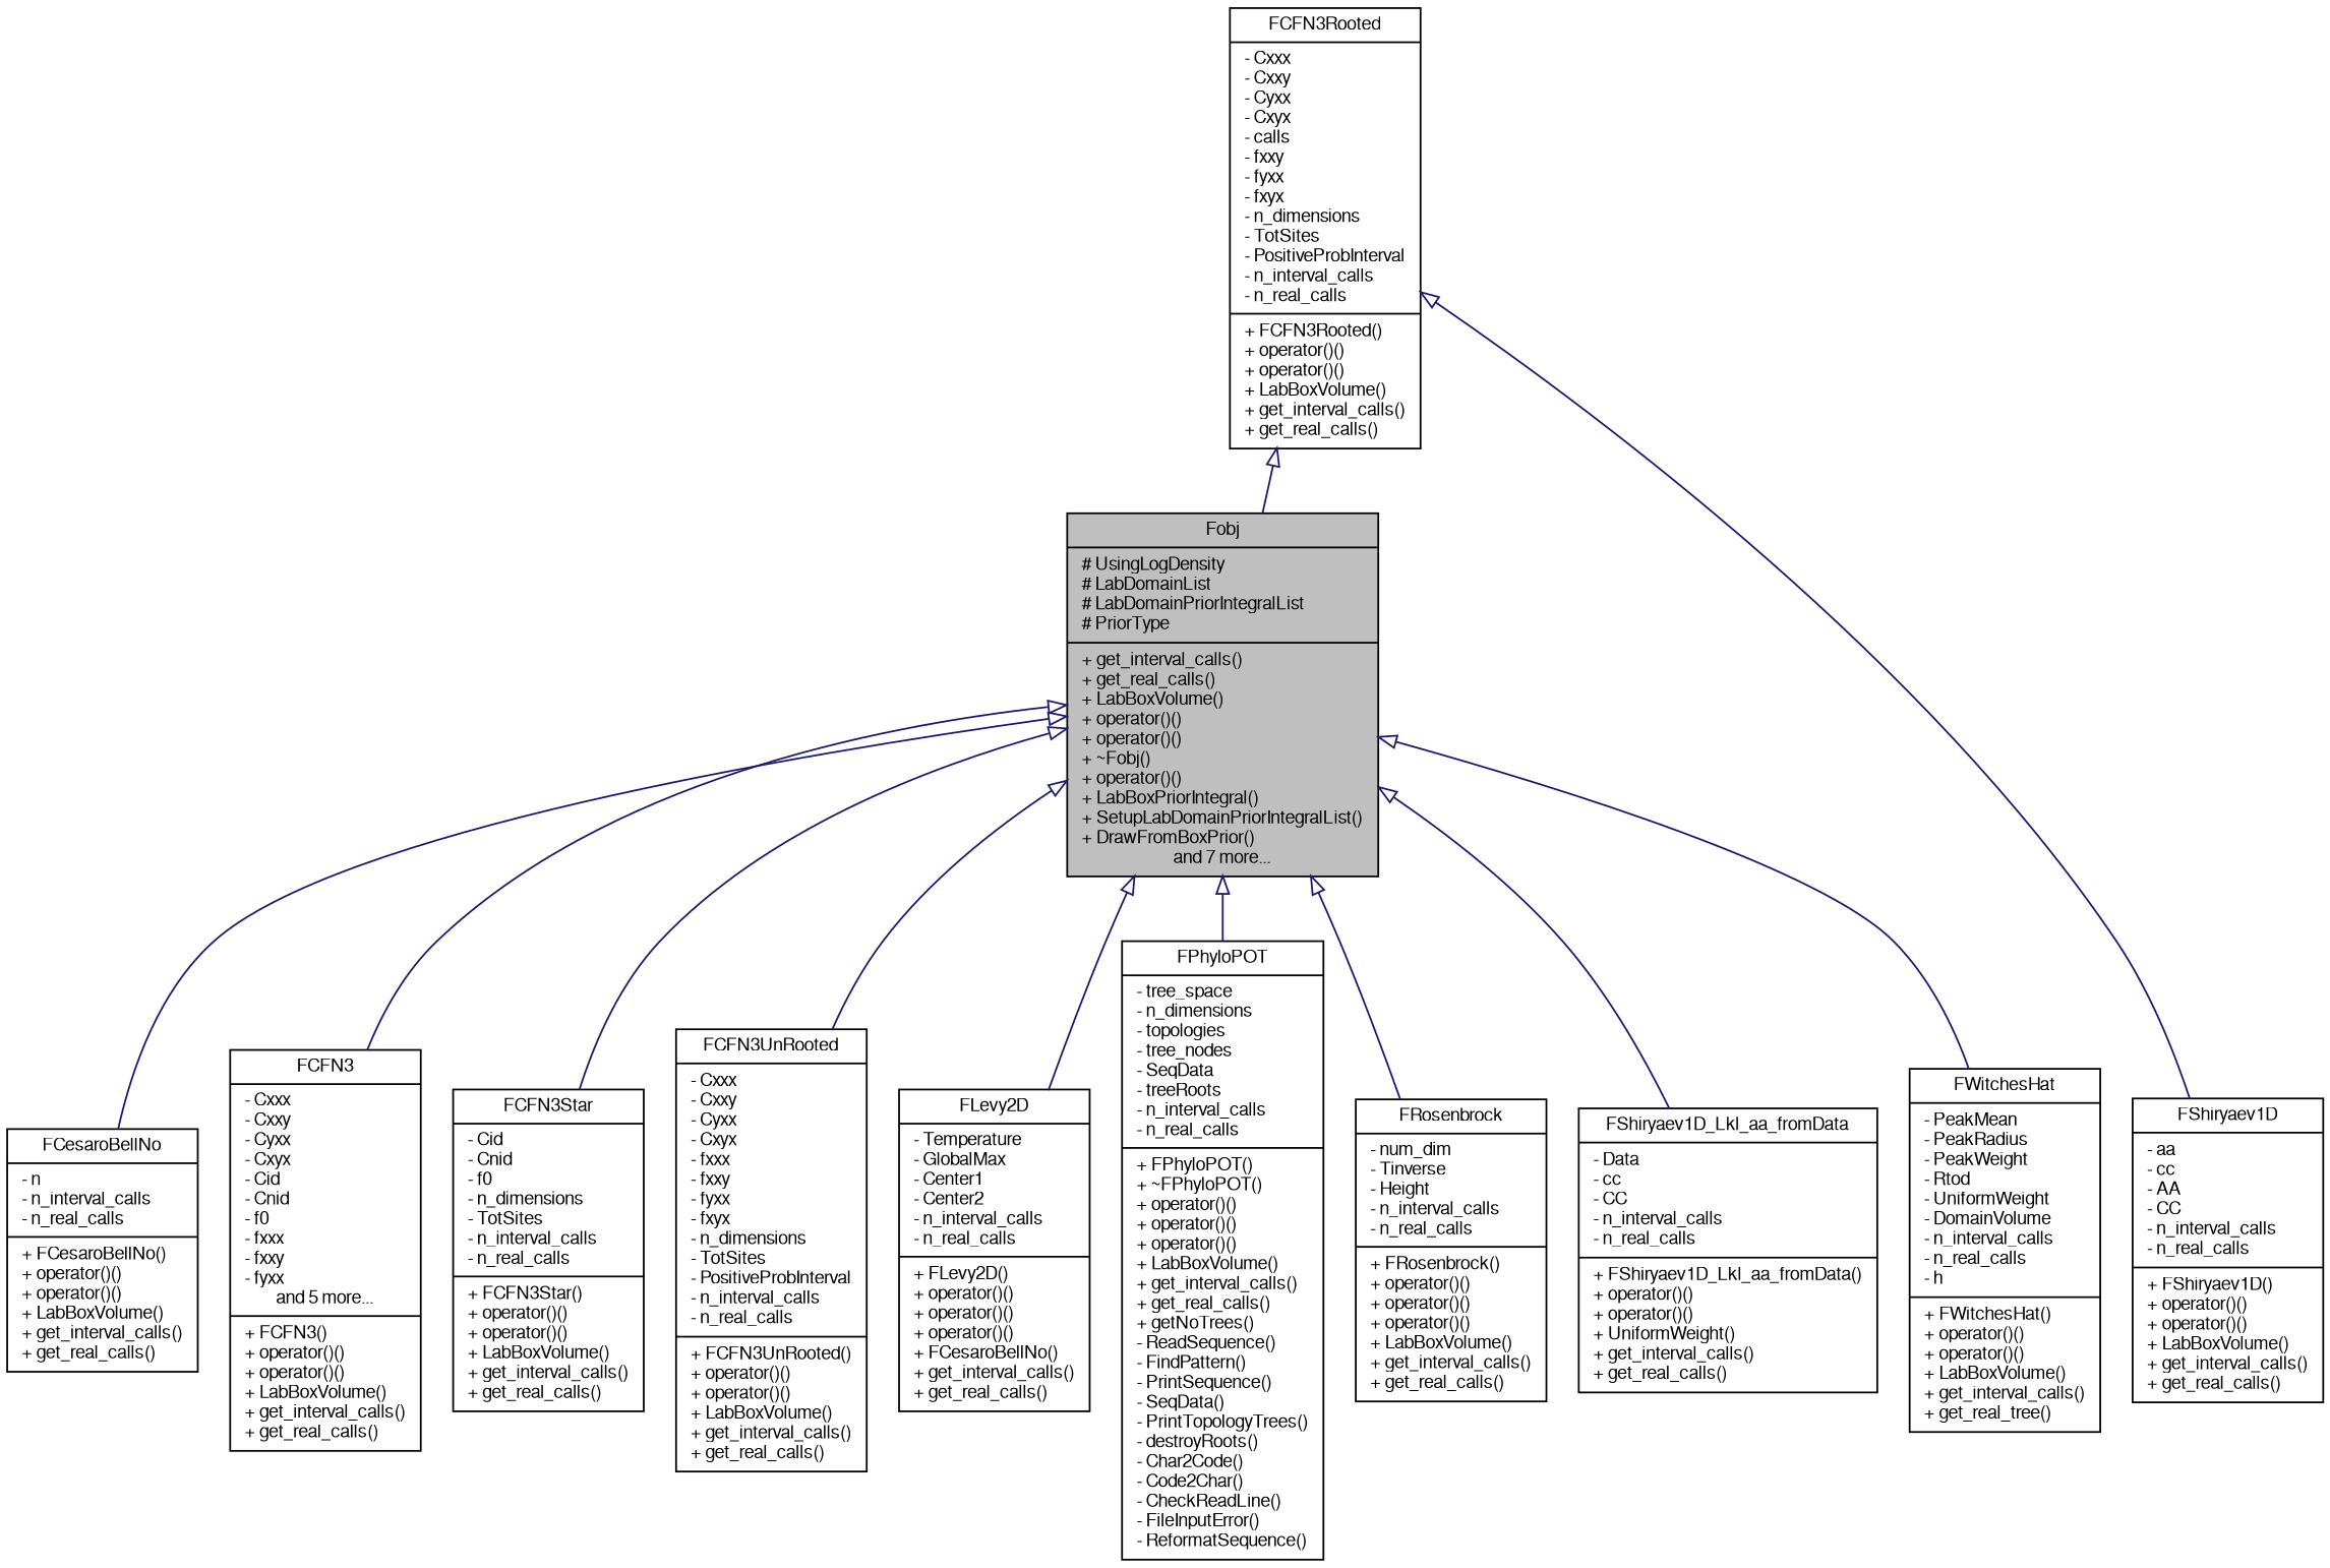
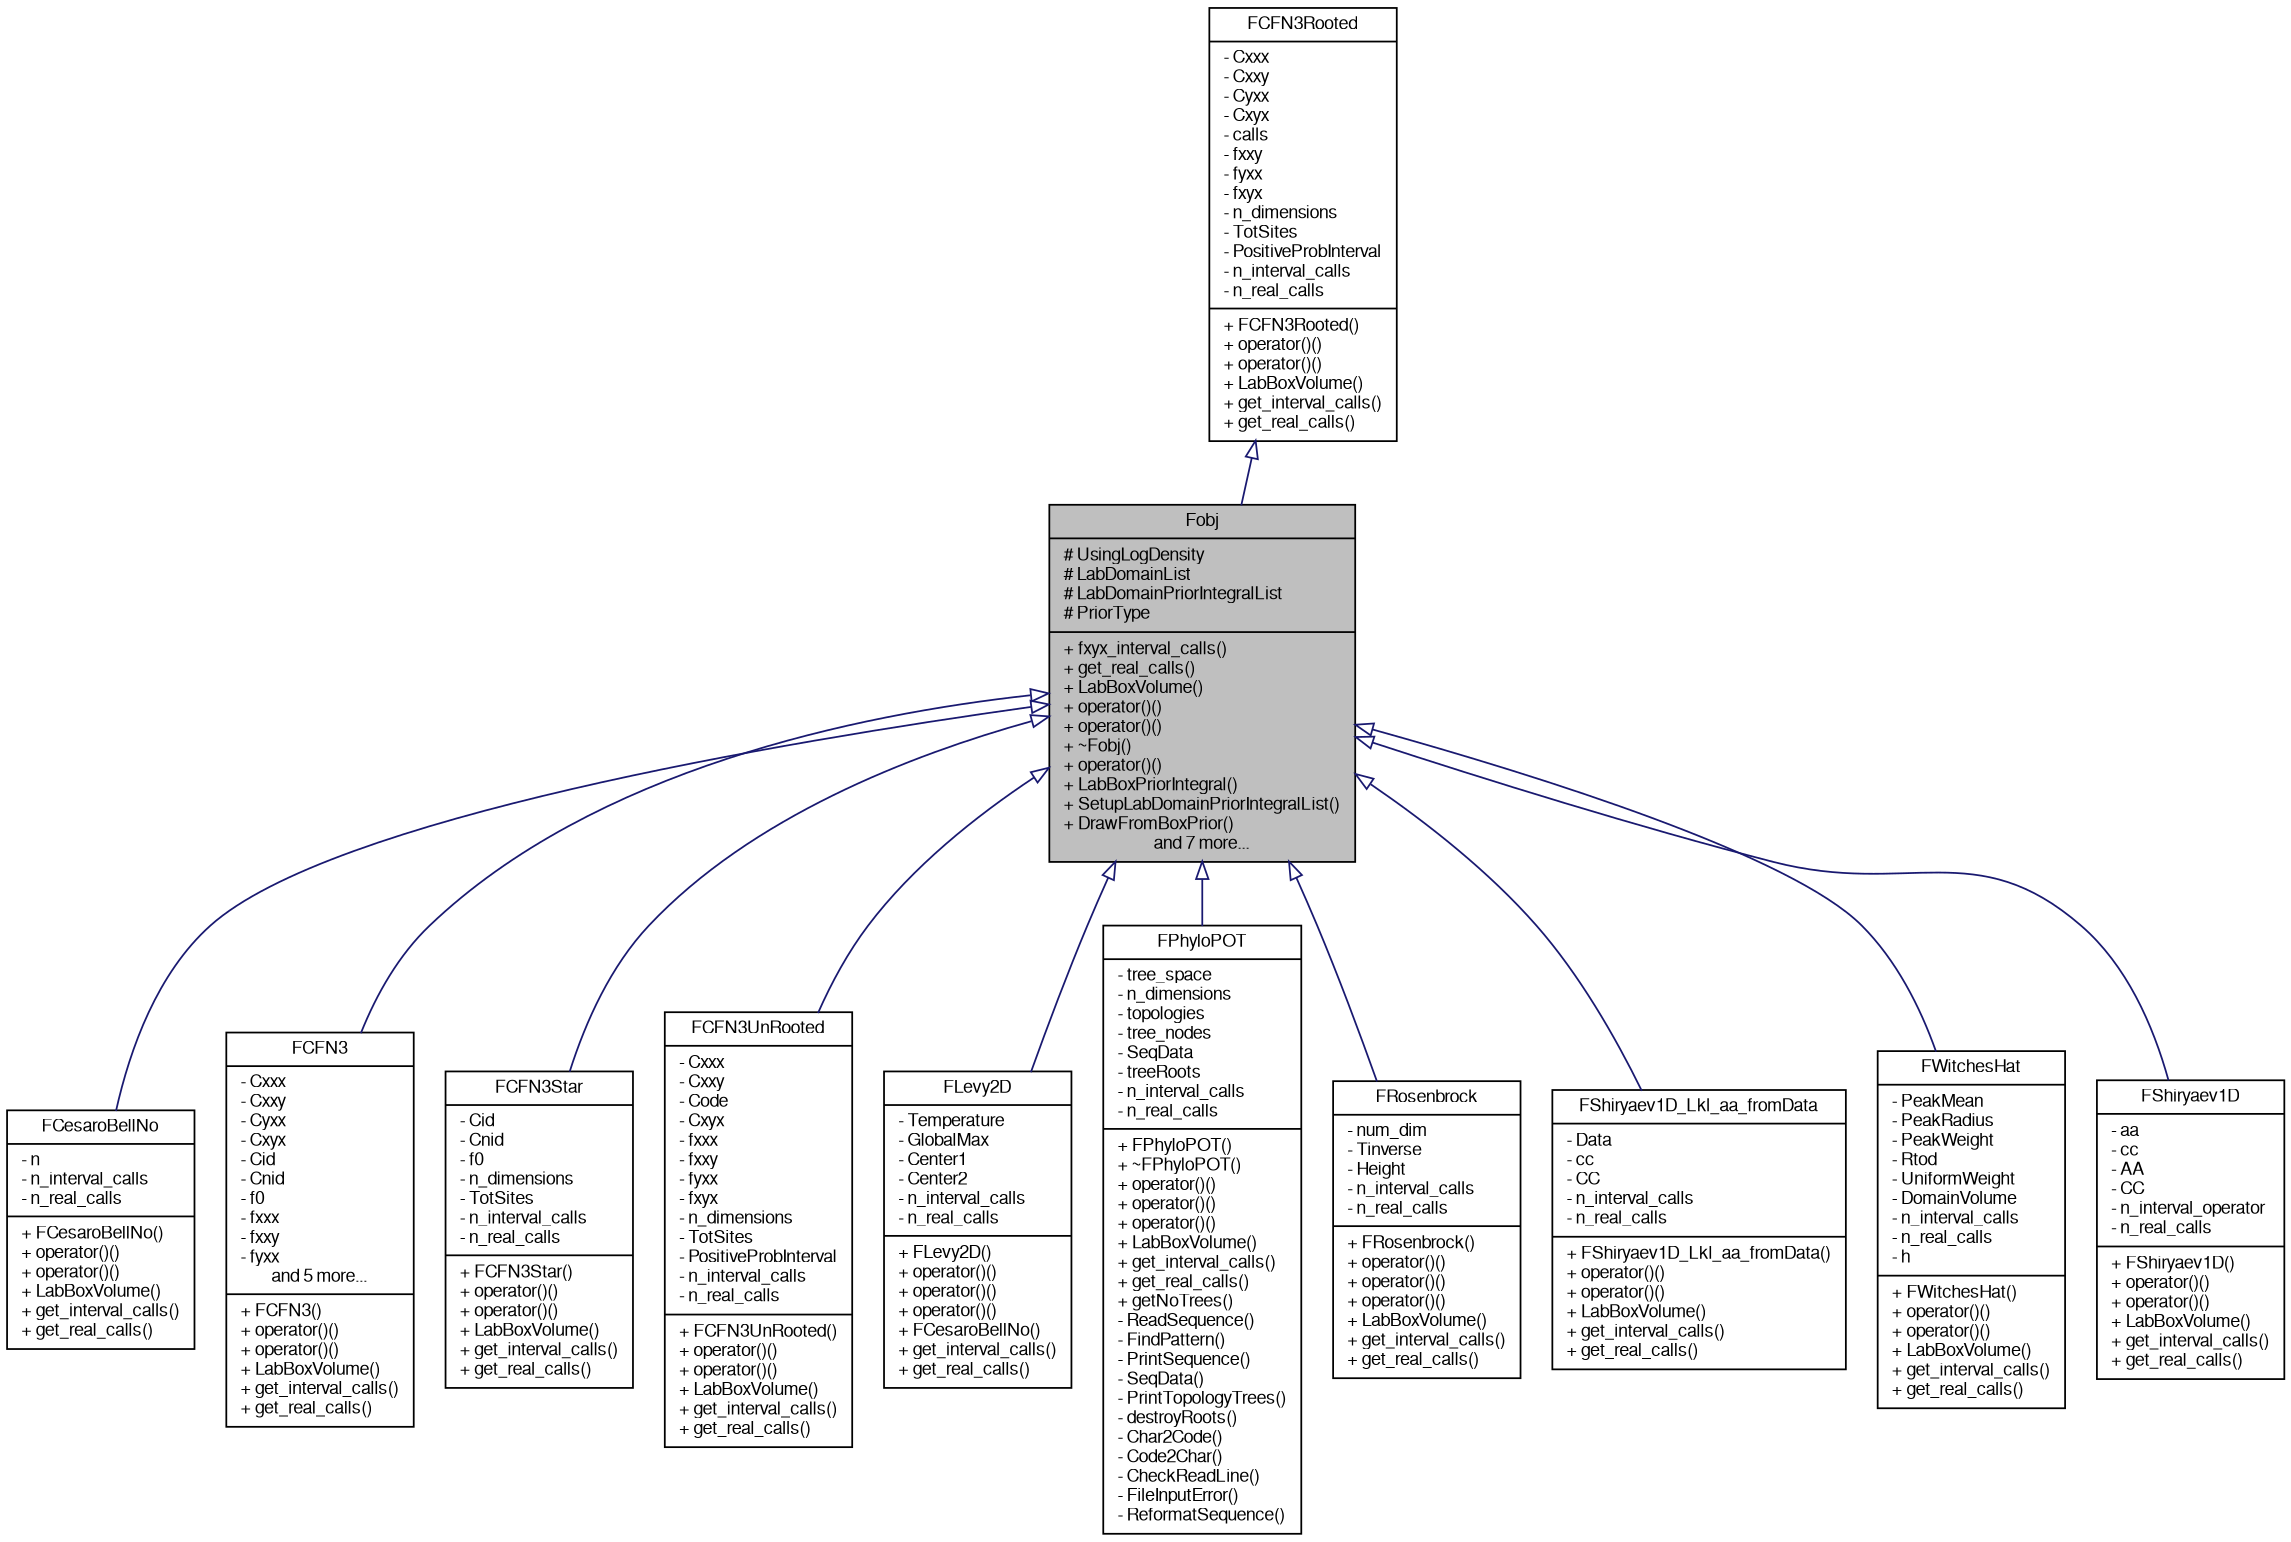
  digraph {
    node [color=black fillcolor=white fontname=FreeSans fontsize=10 shape=record style=filled]
    edge [arrowtail=onormal color=midnightblue dir=back fontname=FreeSans fontsize=10 labelfontname=FreeSans labelfontsize=10 style=solid]
-   n1 [fillcolor=grey75 fontcolor=black height=0.2 label="{Fobj\n|# UsingLogDensity\l# LabDomainList\l# LabDomainPriorIntegralList\l# PriorType\l|+ get_interval_calls()\l+ get_real_calls()\l+ LabBoxVolume()\l+ operator()()\l+ operator()()\l+ ~Fobj()\l+ operator()()\l+ LabBoxPriorIntegral()\l+ SetupLabDomainPriorIntegralList()\l+ DrawFromBoxPrior()\land 7 more...}" width=0.4]
+   n1 [fillcolor=grey75 fontcolor=black height=0.2 label="{Fobj\n|# UsingLogDensity\l# LabDomainList\l# LabDomainPriorIntegralList\l# PriorType\l|+ fxyx_interval_calls()\l+ get_real_calls()\l+ LabBoxVolume()\l+ operator()()\l+ operator()()\l+ ~Fobj()\l+ operator()()\l+ LabBoxPriorIntegral()\l+ SetupLabDomainPriorIntegralList()\l+ DrawFromBoxPrior()\land 7 more...}" width=0.4]
    n2 [height=0.2 label="{FCesaroBellNo\n|- n\l- n_interval_calls\l- n_real_calls\l|+ FCesaroBellNo()\l+ operator()()\l+ operator()()\l+ LabBoxVolume()\l+ get_interval_calls()\l+ get_real_calls()\l}" width=0.4]
    n3 [height=0.2 label="{FCFN3\n|- Cxxx\l- Cxxy\l- Cyxx\l- Cxyx\l- Cid\l- Cnid\l- f0\l- fxxx\l- fxxy\l- fyxx\land 5 more...|+ FCFN3()\l+ operator()()\l+ operator()()\l+ LabBoxVolume()\l+ get_interval_calls()\l+ get_real_calls()\l}" width=0.4]
    n4 [height=0.2 label="{FCFN3Star\n|- Cid\l- Cnid\l- f0\l- n_dimensions\l- TotSites\l- n_interval_calls\l- n_real_calls\l|+ FCFN3Star()\l+ operator()()\l+ operator()()\l+ LabBoxVolume()\l+ get_interval_calls()\l+ get_real_calls()\l}" width=0.4]
-   n5 [height=0.2 label="{FCFN3UnRooted\n|- Cxxx\l- Cxxy\l- Cyxx\l- Cxyx\l- fxxx\l- fxxy\l- fyxx\l- fxyx\l- n_dimensions\l- TotSites\l- PositiveProbInterval\l- n_interval_calls\l- n_real_calls\l|+ FCFN3UnRooted()\l+ operator()()\l+ operator()()\l+ LabBoxVolume()\l+ get_interval_calls()\l+ get_real_calls()\l}" width=0.4]
+   n5 [height=0.2 label="{FCFN3UnRooted\n|- Cxxx\l- Cxxy\l- Code\l- Cxyx\l- fxxx\l- fxxy\l- fyxx\l- fxyx\l- n_dimensions\l- TotSites\l- PositiveProbInterval\l- n_interval_calls\l- n_real_calls\l|+ FCFN3UnRooted()\l+ operator()()\l+ operator()()\l+ LabBoxVolume()\l+ get_interval_calls()\l+ get_real_calls()\l}" width=0.4]
    n6 [height=0.2 label="{FLevy2D\n|- Temperature\l- GlobalMax\l- Center1\l- Center2\l- n_interval_calls\l- n_real_calls\l|+ FLevy2D()\l+ operator()()\l+ operator()()\l+ operator()()\l+ FCesaroBellNo()\l+ get_interval_calls()\l+ get_real_calls()\l}" width=0.4]
    n7 [height=0.2 label="{FPhyloPOT\n|- tree_space\l- n_dimensions\l- topologies\l- tree_nodes\l- SeqData\l- treeRoots\l- n_interval_calls\l- n_real_calls\l|+ FPhyloPOT()\l+ ~FPhyloPOT()\l+ operator()()\l+ operator()()\l+ operator()()\l+ LabBoxVolume()\l+ get_interval_calls()\l+ get_real_calls()\l+ getNoTrees()\l- ReadSequence()\l- FindPattern()\l- PrintSequence()\l- SeqData()\l- PrintTopologyTrees()\l- destroyRoots()\l- Char2Code()\l- Code2Char()\l- CheckReadLine()\l- FileInputError()\l- ReformatSequence()\l}" width=0.4]
    n8 [height=0.2 label="{FRosenbrock\n|- num_dim\l- Tinverse\l- Height\l- n_interval_calls\l- n_real_calls\l|+ FRosenbrock()\l+ operator()()\l+ operator()()\l+ operator()()\l+ LabBoxVolume()\l+ get_interval_calls()\l+ get_real_calls()\l}" width=0.4]
-   n9 [height=0.2 label="{FShiryaev1D\n|- aa\l- cc\l- AA\l- CC\l- n_interval_calls\l- n_real_calls\l|+ FShiryaev1D()\l+ operator()()\l+ operator()()\l+ LabBoxVolume()\l+ get_interval_calls()\l+ get_real_calls()\l}" width=0.4]
-   n10 [height=0.2 label="{FShiryaev1D_Lkl_aa_fromData\n|- Data\l- cc\l- CC\l- n_interval_calls\l- n_real_calls\l|+ FShiryaev1D_Lkl_aa_fromData()\l+ operator()()\l+ operator()()\l+ UniformWeight()\l+ get_interval_calls()\l+ get_real_calls()\l}" width=0.4]
-   n11 [height=0.2 label="{FWitchesHat\n|- PeakMean\l- PeakRadius\l- PeakWeight\l- Rtod\l- UniformWeight\l- DomainVolume\l- n_interval_calls\l- n_real_calls\l- h\l|+ FWitchesHat()\l+ operator()()\l+ operator()()\l+ LabBoxVolume()\l+ get_interval_calls()\l+ get_real_tree()\l}" width=0.4]
+   n9 [height=0.2 label="{FShiryaev1D\n|- aa\l- cc\l- AA\l- CC\l- n_interval_operator\l- n_real_calls\l|+ FShiryaev1D()\l+ operator()()\l+ operator()()\l+ LabBoxVolume()\l+ get_interval_calls()\l+ get_real_calls()\l}" width=0.4]
+   n10 [height=0.2 label="{FShiryaev1D_Lkl_aa_fromData\n|- Data\l- cc\l- CC\l- n_interval_calls\l- n_real_calls\l|+ FShiryaev1D_Lkl_aa_fromData()\l+ operator()()\l+ operator()()\l+ LabBoxVolume()\l+ get_interval_calls()\l+ get_real_calls()\l}" width=0.4]
+   n11 [height=0.2 label="{FWitchesHat\n|- PeakMean\l- PeakRadius\l- PeakWeight\l- Rtod\l- UniformWeight\l- DomainVolume\l- n_interval_calls\l- n_real_calls\l- h\l|+ FWitchesHat()\l+ operator()()\l+ operator()()\l+ LabBoxVolume()\l+ get_interval_calls()\l+ get_real_calls()\l}" width=0.4]
    n12 [height=0.2 label="{FCFN3Rooted\n|- Cxxx\l- Cxxy\l- Cyxx\l- Cxyx\l- calls\l- fxxy\l- fyxx\l- fxyx\l- n_dimensions\l- TotSites\l- PositiveProbInterval\l- n_interval_calls\l- n_real_calls\l|+ FCFN3Rooted()\l+ operator()()\l+ operator()()\l+ LabBoxVolume()\l+ get_interval_calls()\l+ get_real_calls()\l}" width=0.4]
    n1 -> n2
    n1 -> n3
    n1 -> n4
    n1 -> n5
    n1 -> n6
    n1 -> n7
    n1 -> n8
-   n12 -> n9
+   n1 -> n9
    n1 -> n10
    n1 -> n11
    n12 -> n1
  }
